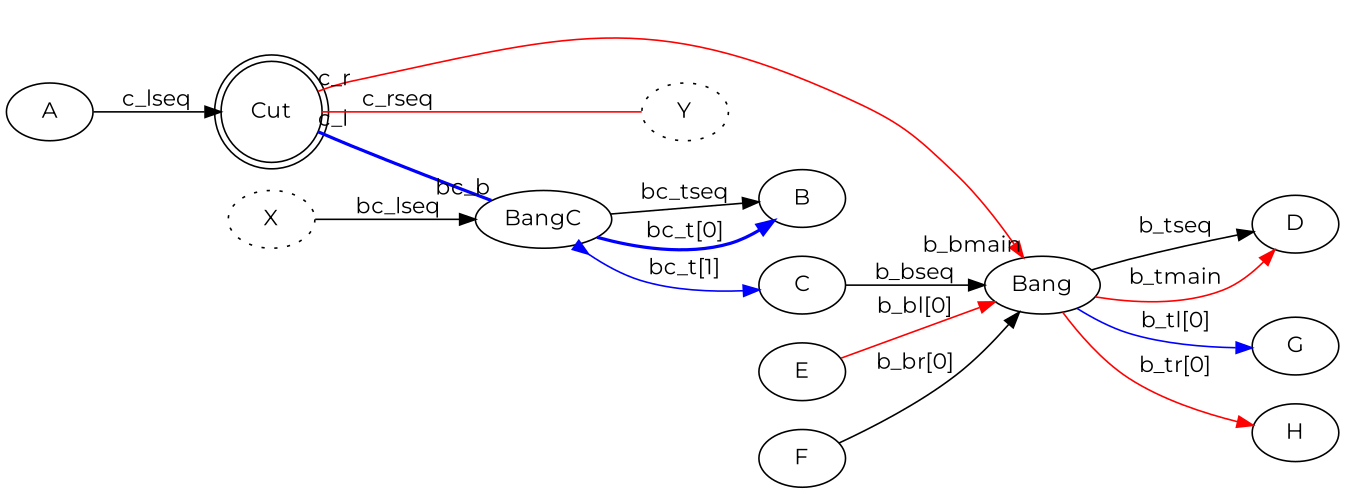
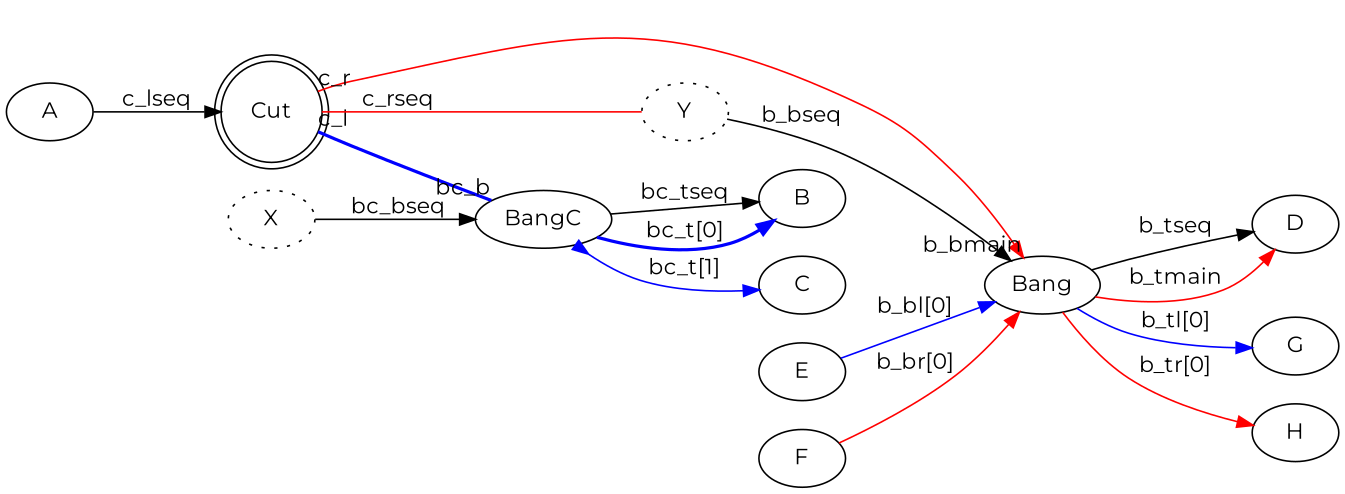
  digraph {
    fontname=Montserrat
    rankdir=LR
    node [fontname=Montserrat]
    edge [arrowhead=normal arrowtail=none color=black dir=both fontname=Montserrat weight=2]
    n1 [label=A]
    n2 [label=Cut shape=doublecircle]
    n3 [label=BangC]
    n4 [label=Y style=dotted]
    n5 [label=Bang]
    n6 [label=B]
    n7 [label=C]
    n8 [label=D]
    n9 [label=X style=dotted]
    G
    H
    E
    F
    n1 -> n2 [label=c_lseq weight=5]
    n2 -> n3 [arrowhead=none color=blue headlabel=bc_b penwidth=2 taillabel=c_l]
    n2 -> n4 [arrowhead=none color=red label=c_rseq weight=5]
    n2 -> n5 [color=red headlabel=b_bmain taillabel=c_r]
    n3 -> n6 [label=bc_tseq weight=5]
    n3 -> n6 [color=blue label="bc_t[0]" penwidth=2]
    n3 -> n7 [arrowtail=inv color=blue label="bc_t[1]"]
-   n7 -> n5 [label=b_bseq weight=5]
+   n4 -> n5 [label=b_bseq weight=5]
    n5 -> n8 [label=b_tseq weight=5]
    n5 -> n8 [color=red label=b_tmain]
    n5 -> G [color=blue label="b_tl[0]"]
    n5 -> H [color=red label="b_tr[0]"]
-   n9 -> n3 [label=bc_lseq weight=5]
-   E -> n5 [color=red label="b_bl[0]"]
-   F -> n5 [label="b_br[0]"]
+   n9 -> n3 [label=bc_bseq weight=5]
+   E -> n5 [color=blue label="b_bl[0]"]
+   F -> n5 [color=red label="b_br[0]"]
  }
